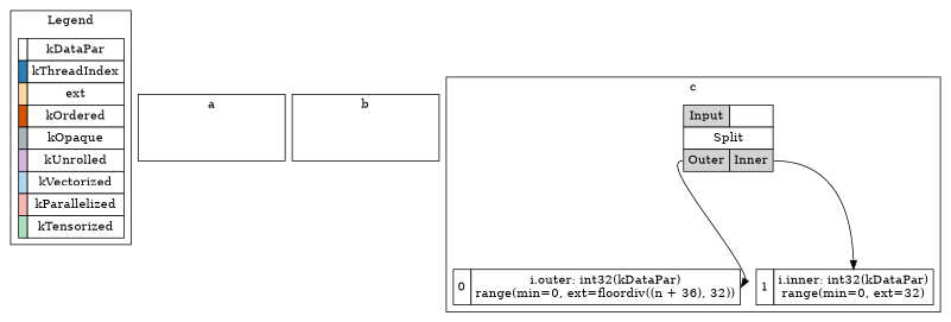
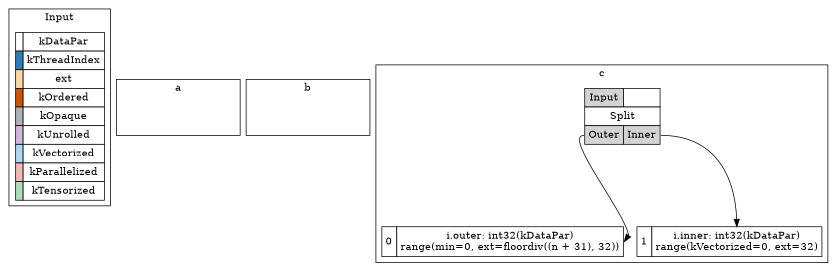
  digraph {
    fontname="DejaVu Serif"
    rankdir=TB
    node [fontname="DejaVu Serif" margin=0 shape=none]
    edge [fontname="DejaVu Serif" headport=itervar]
    n1 [label=<<TABLE BORDER="0" CELLBORDER="1" CELLSPACING="0" CELLPADDING="4"><TR><TD BGCOLOR="#FFFFFF"></TD><TD BGCOLOR="white">kDataPar</TD></TR><TR><TD BGCOLOR="#2980B9"></TD><TD BGCOLOR="white">kThreadIndex</TD></TR><TR><TD BGCOLOR="#FAD7A0"></TD><TD BGCOLOR="white">ext</TD></TR><TR><TD BGCOLOR="#D35400"></TD><TD BGCOLOR="white">kOrdered</TD></TR><TR><TD BGCOLOR="#ABB2B9"></TD><TD BGCOLOR="white">kOpaque</TD></TR><TR><TD BGCOLOR="#D2B4DE"></TD><TD BGCOLOR="white">kUnrolled</TD></TR><TR><TD BGCOLOR="#AED6F1"></TD><TD BGCOLOR="white">kVectorized</TD></TR><TR><TD BGCOLOR="#F5B7B1"></TD><TD BGCOLOR="white">kParallelized</TD></TR><TR><TD BGCOLOR="#A9DFBF"></TD><TD BGCOLOR="white">kTensorized</TD></TR></TABLE>>]
    a_placeholder [style=invis margin="" shape=""]
    b_placeholder [style=invis margin="" shape=""]
    n4 [label=<<TABLE BORDER="0" CELLBORDER="1" CELLSPACING="0" CELLPADDING="4"><TR><TD BGCOLOR="lightgrey" PORT="Input">Input</TD><TD BGCOLOR="white"></TD></TR><TR><TD BGCOLOR="white" COLSPAN="2" PORT="relation">Split</TD></TR><TR><TD BGCOLOR="lightgrey" PORT="Outer">Outer</TD><TD BGCOLOR="lightgrey" PORT="Inner">Inner</TD></TR></TABLE>>]
-   n5 [label=<<TABLE BORDER="0" CELLBORDER="1" CELLSPACING="0" CELLPADDING="4"><TR><TD PORT="IterVar_2_1" BGCOLOR="#FFFFFF">0</TD><TD BGCOLOR="white" PORT="itervar">i.outer: int32(kDataPar)<br/>range(min=0, ext=floordiv((n + 36), 32))</TD></TR></TABLE>>]
-   n6 [label=<<TABLE BORDER="0" CELLBORDER="1" CELLSPACING="0" CELLPADDING="4"><TR><TD PORT="IterVar_2_2" BGCOLOR="#FFFFFF">1</TD><TD BGCOLOR="white" PORT="itervar">i.inner: int32(kDataPar)<br/>range(min=0, ext=32)</TD></TR></TABLE>>]
+   n5 [label=<<TABLE BORDER="0" CELLBORDER="1" CELLSPACING="0" CELLPADDING="4"><TR><TD PORT="IterVar_2_1" BGCOLOR="#FFFFFF">0</TD><TD BGCOLOR="white" PORT="itervar">i.outer: int32(kDataPar)<br/>range(min=0, ext=floordiv((n + 31), 32))</TD></TR></TABLE>>]
+   n6 [label=<<TABLE BORDER="0" CELLBORDER="1" CELLSPACING="0" CELLPADDING="4"><TR><TD PORT="IterVar_2_2" BGCOLOR="#FFFFFF">1</TD><TD BGCOLOR="white" PORT="itervar">i.inner: int32(kDataPar)<br/>range(kVectorized=0, ext=32)</TD></TR></TABLE>>]
    subgraph cluster_1 {
-     label=Legend
+     label=Input
      n1
    }
    subgraph cluster_2 {
      label=a
      a_placeholder
    }
    subgraph cluster_3 {
      label=b
      b_placeholder
    }
    subgraph cluster_4 {
      label=c
      n4
      n5
      n6
    }
    n4 -> n5 [tailport=Outer]
    n4 -> n6 [tailport=Inner]
  }
